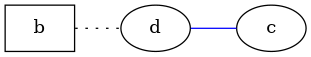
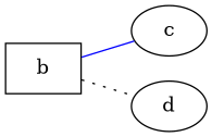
  graph {
    rankdir=LR
    b [shape=box]
    c
    d
-   d -- c [color=blue]
+   b -- c [color=blue]
    b -- d [style=dotted]
  }
